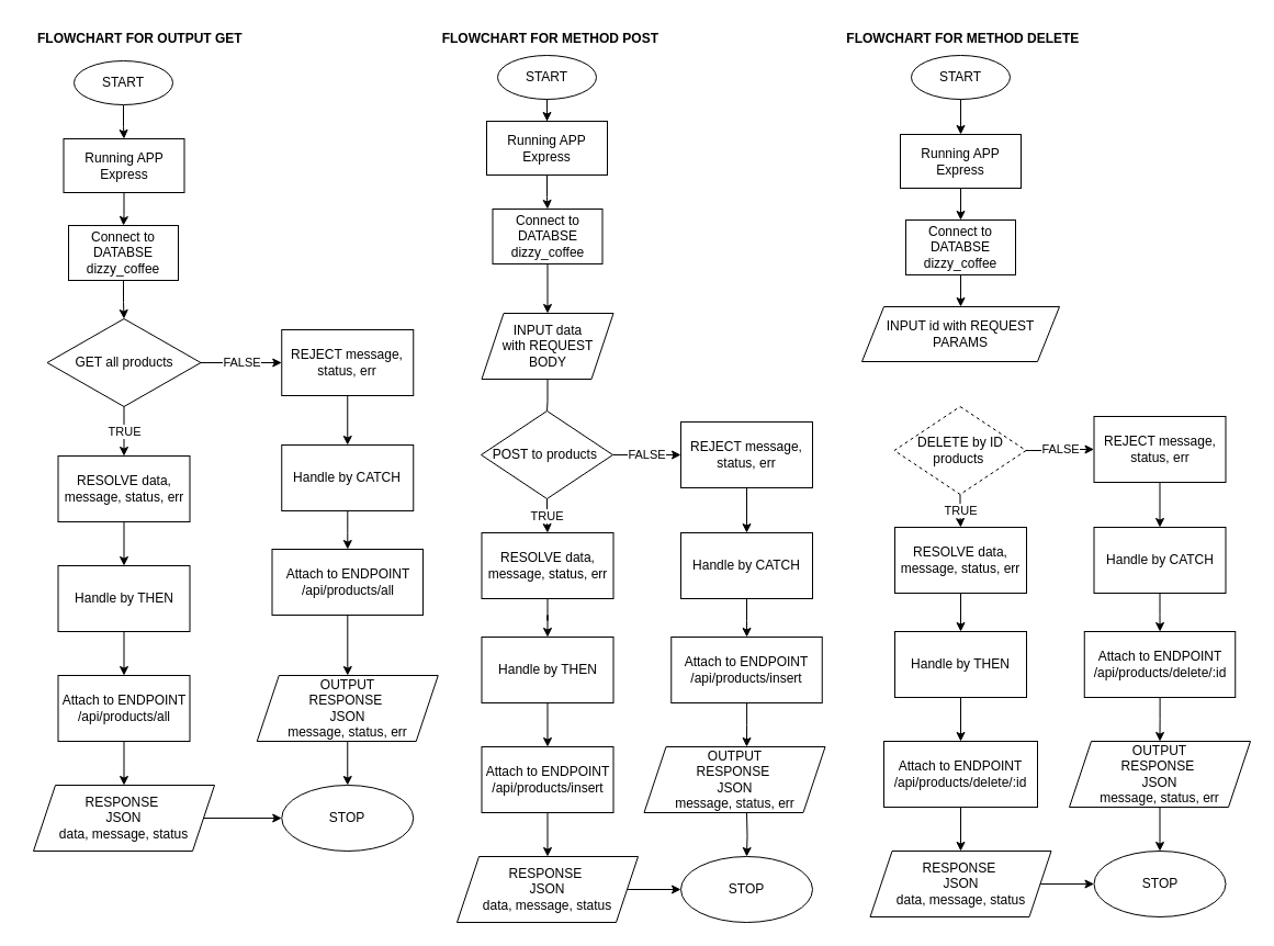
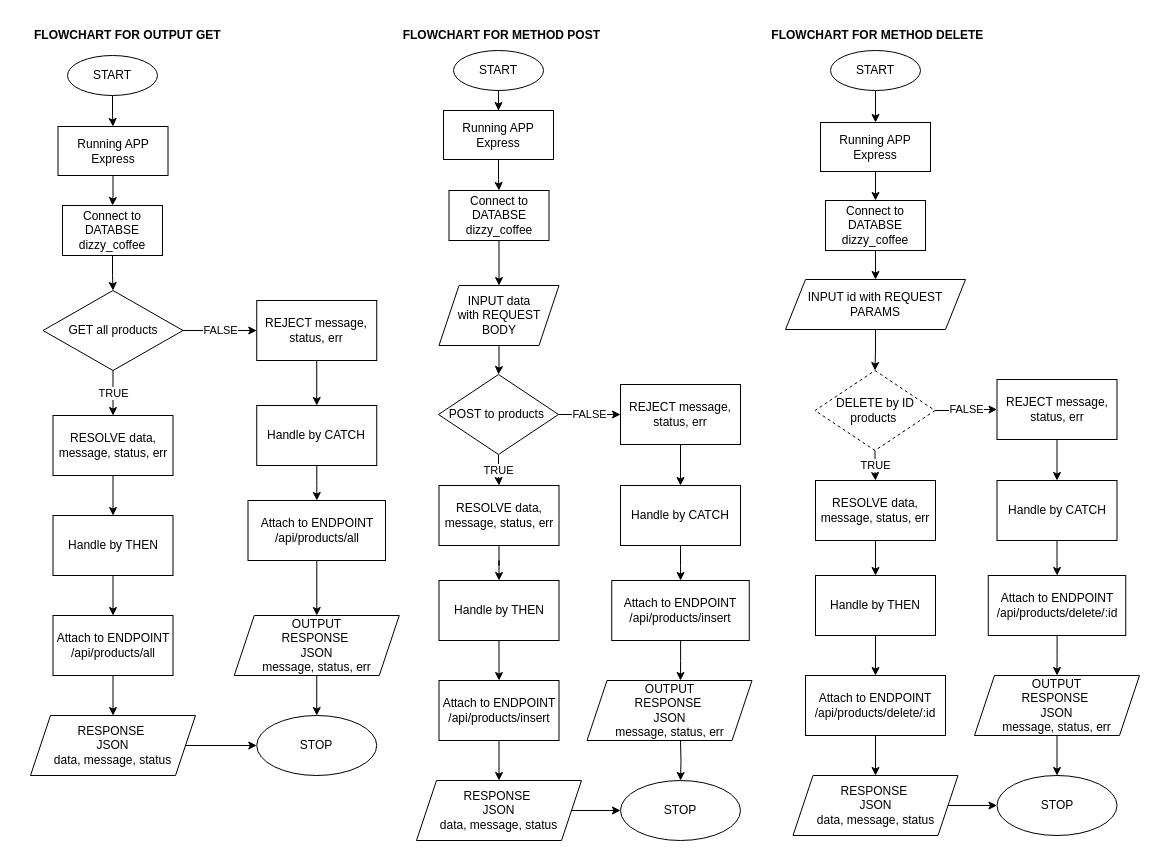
  <mxCell id="0" />
  <mxCell id="1" parent="0" />
  <mxCell id="2" value="" style="edgeStyle=orthogonalEdgeStyle;rounded=0;orthogonalLoop=1;jettySize=auto;html=1;" edge="1" parent="1" source="3" target="27"><mxGeometry relative="1" as="geometry" /></mxCell>
  <mxCell id="3" value="START" style="ellipse;whiteSpace=wrap;html=1;" vertex="1" parent="1"><mxGeometry x="67" y="55" width="90" height="40" as="geometry" /></mxCell>
  <mxCell id="4" value="" style="edgeStyle=orthogonalEdgeStyle;rounded=0;orthogonalLoop=1;jettySize=auto;html=1;" edge="1" parent="1" source="5" target="8"><mxGeometry relative="1" as="geometry" /></mxCell>
  <mxCell id="5" value="Connect to DATABSE dizzy_coffee" style="whiteSpace=wrap;html=1;" vertex="1" parent="1"><mxGeometry x="62" y="205" width="100" height="50" as="geometry" /></mxCell>
  <mxCell id="6" value="TRUE" style="edgeStyle=orthogonalEdgeStyle;rounded=0;orthogonalLoop=1;jettySize=auto;html=1;" edge="1" parent="1" source="8" target="10"><mxGeometry relative="1" as="geometry" /></mxCell>
  <mxCell id="7" value="FALSE" style="edgeStyle=orthogonalEdgeStyle;rounded=0;orthogonalLoop=1;jettySize=auto;html=1;" edge="1" parent="1" source="8" target="12"><mxGeometry relative="1" as="geometry" /></mxCell>
  <mxCell id="8" value="&lt;span&gt;GET all products&lt;/span&gt;" style="rhombus;whiteSpace=wrap;html=1;" vertex="1" parent="1"><mxGeometry x="42.5" y="290" width="140" height="80" as="geometry" /></mxCell>
  <mxCell id="9" value="" style="edgeStyle=orthogonalEdgeStyle;rounded=0;orthogonalLoop=1;jettySize=auto;html=1;" edge="1" parent="1" source="10" target="14"><mxGeometry relative="1" as="geometry" /></mxCell>
  <mxCell id="10" value="RESOLVE data, message, status, err" style="whiteSpace=wrap;html=1;" vertex="1" parent="1"><mxGeometry x="52.5" y="415" width="120" height="60" as="geometry" /></mxCell>
  <mxCell id="11" value="" style="edgeStyle=orthogonalEdgeStyle;rounded=0;orthogonalLoop=1;jettySize=auto;html=1;" edge="1" parent="1" source="12" target="16"><mxGeometry relative="1" as="geometry" /></mxCell>
  <mxCell id="12" value="REJECT message, status, err" style="whiteSpace=wrap;html=1;" vertex="1" parent="1"><mxGeometry x="256.25" y="300" width="120" height="60" as="geometry" /></mxCell>
  <mxCell id="13" value="" style="edgeStyle=orthogonalEdgeStyle;rounded=0;orthogonalLoop=1;jettySize=auto;html=1;" edge="1" parent="1" source="14" target="18"><mxGeometry relative="1" as="geometry" /></mxCell>
  <mxCell id="14" value="Handle by THEN" style="whiteSpace=wrap;html=1;" vertex="1" parent="1"><mxGeometry x="52.5" y="515" width="120" height="60" as="geometry" /></mxCell>
  <mxCell id="15" value="" style="edgeStyle=orthogonalEdgeStyle;rounded=0;orthogonalLoop=1;jettySize=auto;html=1;" edge="1" parent="1" source="16" target="22"><mxGeometry relative="1" as="geometry" /></mxCell>
  <mxCell id="16" value="Handle by CATCH" style="whiteSpace=wrap;html=1;" vertex="1" parent="1"><mxGeometry x="256.25" y="405" width="120" height="60" as="geometry" /></mxCell>
  <mxCell id="17" value="" style="edgeStyle=orthogonalEdgeStyle;rounded=0;orthogonalLoop=1;jettySize=auto;html=1;" edge="1" parent="1" source="18" target="20"><mxGeometry relative="1" as="geometry" /></mxCell>
  <mxCell id="18" value="Attach to ENDPOINT&lt;br&gt;/api/products/all" style="whiteSpace=wrap;html=1;" vertex="1" parent="1"><mxGeometry x="52.5" y="615" width="120" height="60" as="geometry" /></mxCell>
  <mxCell id="19" value="" style="edgeStyle=orthogonalEdgeStyle;rounded=0;orthogonalLoop=1;jettySize=auto;html=1;" edge="1" parent="1" source="20" target="25"><mxGeometry relative="1" as="geometry" /></mxCell>
  <mxCell id="20" value="RESPONSE&amp;nbsp;&lt;br&gt;JSON&lt;br&gt;data, message, status" style="shape=parallelogram;perimeter=parallelogramPerimeter;whiteSpace=wrap;html=1;fixedSize=1;" vertex="1" parent="1"><mxGeometry x="30" y="715" width="165" height="60" as="geometry" /></mxCell>
  <mxCell id="21" value="" style="edgeStyle=orthogonalEdgeStyle;rounded=0;orthogonalLoop=1;jettySize=auto;html=1;" edge="1" parent="1" source="22" target="24"><mxGeometry relative="1" as="geometry" /></mxCell>
  <mxCell id="22" value="Attach to ENDPOINT&lt;br&gt;/api/products/all" style="whiteSpace=wrap;html=1;" vertex="1" parent="1"><mxGeometry x="247.5" y="500" width="137.5" height="60" as="geometry" /></mxCell>
  <mxCell id="23" value="" style="edgeStyle=orthogonalEdgeStyle;rounded=0;orthogonalLoop=1;jettySize=auto;html=1;" edge="1" parent="1" source="24" target="25"><mxGeometry relative="1" as="geometry" /></mxCell>
  <mxCell id="24" value="OUTPUT&lt;br&gt;RESPONSE&amp;nbsp;&lt;br&gt;JSON&lt;br&gt;message, status, err" style="shape=parallelogram;perimeter=parallelogramPerimeter;whiteSpace=wrap;html=1;fixedSize=1;" vertex="1" parent="1"><mxGeometry x="233.75" y="615" width="165" height="60" as="geometry" /></mxCell>
  <mxCell id="25" value="STOP" style="ellipse;whiteSpace=wrap;html=1;" vertex="1" parent="1"><mxGeometry x="256.25" y="715" width="120" height="60" as="geometry" /></mxCell>
  <mxCell id="26" value="" style="edgeStyle=orthogonalEdgeStyle;rounded=0;orthogonalLoop=1;jettySize=auto;html=1;" edge="1" parent="1" source="27" target="5"><mxGeometry relative="1" as="geometry" /></mxCell>
  <mxCell id="27" value="Running APP Express" style="whiteSpace=wrap;html=1;" vertex="1" parent="1"><mxGeometry x="57.5" y="126" width="110" height="49" as="geometry" /></mxCell>
  <mxCell id="28" value="&lt;b&gt;FLOWCHART FOR OUTPUT GET&amp;nbsp;&lt;/b&gt;" style="text;html=1;strokeColor=none;fillColor=none;align=center;verticalAlign=middle;whiteSpace=wrap;rounded=0;" vertex="1" parent="1"><mxGeometry x="20" width="217.5" height="30" as="geometry" y="20" /></mxCell>
  <mxCell id="29" value="" style="edgeStyle=orthogonalEdgeStyle;rounded=0;orthogonalLoop=1;jettySize=auto;html=1;" edge="1" source="30" target="34" parent="1"><mxGeometry relative="1" as="geometry" /></mxCell>
  <mxCell id="30" value="START" style="ellipse;whiteSpace=wrap;html=1;" vertex="1" parent="1"><mxGeometry x="453" y="50" width="90" height="40" as="geometry" /></mxCell>
  <mxCell id="31" value="" style="edgeStyle=orthogonalEdgeStyle;rounded=0;orthogonalLoop=1;jettySize=auto;html=1;" edge="1" parent="1" source="32" target="36"><mxGeometry relative="1" as="geometry" /></mxCell>
  <mxCell id="32" value="Connect to DATABSE dizzy_coffee" style="whiteSpace=wrap;html=1;" vertex="1" parent="1"><mxGeometry x="448.5" y="190" width="100" height="50" as="geometry" /></mxCell>
  <mxCell id="33" value="" style="edgeStyle=orthogonalEdgeStyle;rounded=0;orthogonalLoop=1;jettySize=auto;html=1;" edge="1" source="34" target="32" parent="1"><mxGeometry relative="1" as="geometry" /></mxCell>
  <mxCell id="34" value="Running APP Express" style="whiteSpace=wrap;html=1;" vertex="1" parent="1"><mxGeometry x="443" y="110" width="110" height="49" as="geometry" /></mxCell>
- <mxCell id="35" value="" style="edgeStyle=orthogonalEdgeStyle;rounded=0;orthogonalLoop=1;jettySize=auto;html=1;endArrow=none;" edge="1" parent="1" source="36" target="39"><mxGeometry relative="1" as="geometry" /></mxCell>
+ <mxCell id="35" value="" style="edgeStyle=orthogonalEdgeStyle;rounded=0;orthogonalLoop=1;jettySize=auto;html=1;" edge="1" parent="1" source="36" target="39"><mxGeometry relative="1" as="geometry" /></mxCell>
  <mxCell id="36" value="INPUT data&lt;br&gt;with REQUEST BODY" style="shape=parallelogram;perimeter=parallelogramPerimeter;whiteSpace=wrap;html=1;fixedSize=1;" vertex="1" parent="1"><mxGeometry x="438.5" y="285" width="120" height="60" as="geometry" /></mxCell>
  <mxCell id="37" value="FALSE" style="edgeStyle=orthogonalEdgeStyle;rounded=0;orthogonalLoop=1;jettySize=auto;html=1;entryX=0;entryY=0.5;entryDx=0;entryDy=0;" edge="1" parent="1" source="39" target="41"><mxGeometry relative="1" as="geometry" /></mxCell>
  <mxCell id="38" value="TRUE" style="edgeStyle=orthogonalEdgeStyle;rounded=0;orthogonalLoop=1;jettySize=auto;html=1;" edge="1" parent="1" source="39" target="50"><mxGeometry relative="1" as="geometry" /></mxCell>
  <mxCell id="39" value="POST to products&amp;nbsp;" style="rhombus;whiteSpace=wrap;html=1;" vertex="1" parent="1"><mxGeometry x="438" y="374" width="120" height="80" as="geometry" /></mxCell>
  <mxCell id="40" value="" style="edgeStyle=orthogonalEdgeStyle;rounded=0;orthogonalLoop=1;jettySize=auto;html=1;" edge="1" source="41" target="43" parent="1"><mxGeometry relative="1" as="geometry" /></mxCell>
  <mxCell id="41" value="REJECT message, status, err" style="whiteSpace=wrap;html=1;" vertex="1" parent="1"><mxGeometry x="620" y="384" width="120" height="60" as="geometry" /></mxCell>
  <mxCell id="42" value="" style="edgeStyle=orthogonalEdgeStyle;rounded=0;orthogonalLoop=1;jettySize=auto;html=1;" edge="1" source="43" target="45" parent="1"><mxGeometry relative="1" as="geometry" /></mxCell>
  <mxCell id="43" value="Handle by CATCH" style="whiteSpace=wrap;html=1;" vertex="1" parent="1"><mxGeometry x="620" y="485" width="120" height="60" as="geometry" /></mxCell>
  <mxCell id="44" value="" style="edgeStyle=orthogonalEdgeStyle;rounded=0;orthogonalLoop=1;jettySize=auto;html=1;" edge="1" source="45" parent="1"><mxGeometry relative="1" as="geometry"><mxPoint x="680" y="680" as="targetPoint" /></mxGeometry></mxCell>
  <mxCell id="45" value="Attach to ENDPOINT&lt;br&gt;/api/products/insert" style="whiteSpace=wrap;html=1;" vertex="1" parent="1"><mxGeometry x="611.25" y="580" width="137.5" height="60" as="geometry" /></mxCell>
  <mxCell id="46" value="" style="edgeStyle=orthogonalEdgeStyle;rounded=0;orthogonalLoop=1;jettySize=auto;html=1;" edge="1" target="48" parent="1"><mxGeometry relative="1" as="geometry"><mxPoint x="680" y="740" as="sourcePoint" /></mxGeometry></mxCell>
  <mxCell id="47" value="OUTPUT&lt;br&gt;RESPONSE&amp;nbsp;&lt;br&gt;JSON&lt;br&gt;message, status, err" style="shape=parallelogram;perimeter=parallelogramPerimeter;whiteSpace=wrap;html=1;fixedSize=1;" vertex="1" parent="1"><mxGeometry x="586.5" y="680" width="165" height="60" as="geometry" /></mxCell>
  <mxCell id="48" value="STOP" style="ellipse;whiteSpace=wrap;html=1;" vertex="1" parent="1"><mxGeometry x="620" y="780" width="120" height="60" as="geometry" /></mxCell>
  <mxCell id="49" value="" style="edgeStyle=orthogonalEdgeStyle;rounded=0;orthogonalLoop=1;jettySize=auto;html=1;" edge="1" source="50" target="52" parent="1"><mxGeometry relative="1" as="geometry" /></mxCell>
  <mxCell id="50" value="RESOLVE data, message, status, err" style="whiteSpace=wrap;html=1;" vertex="1" parent="1"><mxGeometry x="438.5" y="485" width="120" height="60" as="geometry" /></mxCell>
  <mxCell id="51" value="" style="edgeStyle=orthogonalEdgeStyle;rounded=0;orthogonalLoop=1;jettySize=auto;html=1;" edge="1" source="52" target="54" parent="1"><mxGeometry relative="1" as="geometry" /></mxCell>
  <mxCell id="52" value="Handle by THEN" style="whiteSpace=wrap;html=1;" vertex="1" parent="1"><mxGeometry x="438.5" y="580" width="120" height="60" as="geometry" /></mxCell>
  <mxCell id="53" value="" style="edgeStyle=orthogonalEdgeStyle;rounded=0;orthogonalLoop=1;jettySize=auto;html=1;" edge="1" source="54" target="56" parent="1"><mxGeometry relative="1" as="geometry" /></mxCell>
  <mxCell id="54" value="Attach to ENDPOINT&lt;br&gt;/api/products/insert" style="whiteSpace=wrap;html=1;" vertex="1" parent="1"><mxGeometry x="438.5" y="680" width="120" height="60" as="geometry" /></mxCell>
  <mxCell id="55" style="edgeStyle=orthogonalEdgeStyle;rounded=0;orthogonalLoop=1;jettySize=auto;html=1;entryX=0;entryY=0.5;entryDx=0;entryDy=0;" edge="1" parent="1" source="56" target="48"><mxGeometry relative="1" as="geometry" /></mxCell>
  <mxCell id="56" value="RESPONSE&amp;nbsp;&lt;br&gt;JSON&lt;br&gt;data, message, status" style="shape=parallelogram;perimeter=parallelogramPerimeter;whiteSpace=wrap;html=1;fixedSize=1;" vertex="1" parent="1"><mxGeometry x="416" y="780" width="165" height="60" as="geometry" /></mxCell>
  <mxCell id="57" value="" style="edgeStyle=orthogonalEdgeStyle;rounded=0;orthogonalLoop=1;jettySize=auto;html=1;" edge="1" parent="1" source="58" target="62"><mxGeometry relative="1" as="geometry" /></mxCell>
  <mxCell id="58" value="START" style="ellipse;whiteSpace=wrap;html=1;" vertex="1" parent="1"><mxGeometry x="830" y="50" width="90" height="40" as="geometry" /></mxCell>
  <mxCell id="59" value="" style="edgeStyle=orthogonalEdgeStyle;rounded=0;orthogonalLoop=1;jettySize=auto;html=1;" edge="1" source="60" target="64" parent="1"><mxGeometry relative="1" as="geometry" /></mxCell>
  <mxCell id="60" value="Connect to DATABSE dizzy_coffee" style="whiteSpace=wrap;html=1;" vertex="1" parent="1"><mxGeometry x="825" y="200" width="100" height="50" as="geometry" /></mxCell>
  <mxCell id="61" value="" style="edgeStyle=orthogonalEdgeStyle;rounded=0;orthogonalLoop=1;jettySize=auto;html=1;" edge="1" parent="1" source="62" target="60"><mxGeometry relative="1" as="geometry" /></mxCell>
  <mxCell id="62" value="Running APP Express" style="whiteSpace=wrap;html=1;" vertex="1" parent="1"><mxGeometry x="820" y="122" width="110" height="49" as="geometry" /></mxCell>
+ <mxCell id="63" value="" style="edgeStyle=orthogonalEdgeStyle;rounded=0;orthogonalLoop=1;jettySize=auto;html=1;" edge="1" source="64" target="67" parent="1"><mxGeometry relative="1" as="geometry" /></mxCell>
  <mxCell id="64" value="INPUT id with REQUEST PARAMS" style="shape=parallelogram;perimeter=parallelogramPerimeter;whiteSpace=wrap;html=1;fixedSize=1;" vertex="1" parent="1"><mxGeometry x="785" y="279" width="180" height="50" as="geometry" /></mxCell>
  <mxCell id="65" value="FALSE" style="edgeStyle=orthogonalEdgeStyle;rounded=0;orthogonalLoop=1;jettySize=auto;html=1;entryX=0;entryY=0.5;entryDx=0;entryDy=0;" edge="1" source="67" target="69" parent="1"><mxGeometry relative="1" as="geometry" /></mxCell>
  <mxCell id="66" value="TRUE" style="edgeStyle=orthogonalEdgeStyle;rounded=0;orthogonalLoop=1;jettySize=auto;html=1;" edge="1" source="67" target="78" parent="1"><mxGeometry relative="1" as="geometry" /></mxCell>
  <mxCell id="67" value="DELETE by ID products&amp;nbsp;" style="rhombus;whiteSpace=wrap;html=1;dashed=1;" vertex="1" parent="1"><mxGeometry x="814.5" y="370" width="120" height="80" as="geometry" /></mxCell>
  <mxCell id="68" value="" style="edgeStyle=orthogonalEdgeStyle;rounded=0;orthogonalLoop=1;jettySize=auto;html=1;" edge="1" source="69" target="71" parent="1"><mxGeometry relative="1" as="geometry" /></mxCell>
  <mxCell id="69" value="REJECT message, status, err" style="whiteSpace=wrap;html=1;" vertex="1" parent="1"><mxGeometry x="996.5" y="379" width="120" height="60" as="geometry" /></mxCell>
  <mxCell id="70" value="" style="edgeStyle=orthogonalEdgeStyle;rounded=0;orthogonalLoop=1;jettySize=auto;html=1;" edge="1" source="71" target="73" parent="1"><mxGeometry relative="1" as="geometry" /></mxCell>
  <mxCell id="71" value="Handle by CATCH" style="whiteSpace=wrap;html=1;" vertex="1" parent="1"><mxGeometry x="996.5" y="480" width="120" height="60" as="geometry" /></mxCell>
  <mxCell id="72" value="" style="edgeStyle=orthogonalEdgeStyle;rounded=0;orthogonalLoop=1;jettySize=auto;html=1;" edge="1" source="73" target="75" parent="1"><mxGeometry relative="1" as="geometry" /></mxCell>
  <mxCell id="73" value="Attach to ENDPOINT&lt;br&gt;/api/products/delete/:id" style="whiteSpace=wrap;html=1;" vertex="1" parent="1"><mxGeometry x="987.75" y="575" width="137.5" height="60" as="geometry" /></mxCell>
  <mxCell id="74" value="" style="edgeStyle=orthogonalEdgeStyle;rounded=0;orthogonalLoop=1;jettySize=auto;html=1;" edge="1" source="75" target="76" parent="1"><mxGeometry relative="1" as="geometry" /></mxCell>
  <mxCell id="75" value="OUTPUT&lt;br&gt;RESPONSE&amp;nbsp;&lt;br&gt;JSON&lt;br&gt;message, status, err" style="shape=parallelogram;perimeter=parallelogramPerimeter;whiteSpace=wrap;html=1;fixedSize=1;" vertex="1" parent="1"><mxGeometry x="974" y="675" width="165" height="60" as="geometry" /></mxCell>
  <mxCell id="76" value="STOP" style="ellipse;whiteSpace=wrap;html=1;" vertex="1" parent="1"><mxGeometry x="996.5" y="775" width="120" height="60" as="geometry" /></mxCell>
  <mxCell id="77" value="" style="edgeStyle=orthogonalEdgeStyle;rounded=0;orthogonalLoop=1;jettySize=auto;html=1;" edge="1" source="78" target="80" parent="1"><mxGeometry relative="1" as="geometry" /></mxCell>
  <mxCell id="78" value="RESOLVE data, message, status, err" style="whiteSpace=wrap;html=1;" vertex="1" parent="1"><mxGeometry x="815" y="480" width="120" height="60" as="geometry" /></mxCell>
  <mxCell id="79" value="" style="edgeStyle=orthogonalEdgeStyle;rounded=0;orthogonalLoop=1;jettySize=auto;html=1;" edge="1" source="80" target="82" parent="1"><mxGeometry relative="1" as="geometry" /></mxCell>
  <mxCell id="80" value="Handle by THEN" style="whiteSpace=wrap;html=1;" vertex="1" parent="1"><mxGeometry x="815" y="575" width="120" height="60" as="geometry" /></mxCell>
  <mxCell id="81" value="" style="edgeStyle=orthogonalEdgeStyle;rounded=0;orthogonalLoop=1;jettySize=auto;html=1;" edge="1" source="82" target="84" parent="1"><mxGeometry relative="1" as="geometry" /></mxCell>
  <mxCell id="82" value="Attach to ENDPOINT&lt;br&gt;/api/products/delete/:id" style="whiteSpace=wrap;html=1;" vertex="1" parent="1"><mxGeometry x="805" y="675" width="140" height="60" as="geometry" /></mxCell>
  <mxCell id="83" style="edgeStyle=orthogonalEdgeStyle;rounded=0;orthogonalLoop=1;jettySize=auto;html=1;entryX=0;entryY=0.5;entryDx=0;entryDy=0;" edge="1" source="84" target="76" parent="1"><mxGeometry relative="1" as="geometry" /></mxCell>
  <mxCell id="84" value="RESPONSE&amp;nbsp;&lt;br&gt;JSON&lt;br&gt;data, message, status" style="shape=parallelogram;perimeter=parallelogramPerimeter;whiteSpace=wrap;html=1;fixedSize=1;" vertex="1" parent="1"><mxGeometry x="792.5" y="775" width="165" height="60" as="geometry" /></mxCell>
  <mxCell id="85" value="&lt;b&gt;FLOWCHART FOR METHOD POST&amp;nbsp;&lt;/b&gt;" style="text;html=1;strokeColor=none;fillColor=none;align=center;verticalAlign=middle;whiteSpace=wrap;rounded=0;" vertex="1" parent="1"><mxGeometry x="393.75" width="217.5" height="30" as="geometry" y="20" /></mxCell>
  <mxCell id="86" value="&lt;b&gt;FLOWCHART FOR METHOD DELETE&amp;nbsp;&lt;/b&gt;" style="text;html=1;strokeColor=none;fillColor=none;align=center;verticalAlign=middle;whiteSpace=wrap;rounded=0;" vertex="1" parent="1"><mxGeometry x="770.25" width="217.5" height="30" as="geometry" y="20" /></mxCell>
